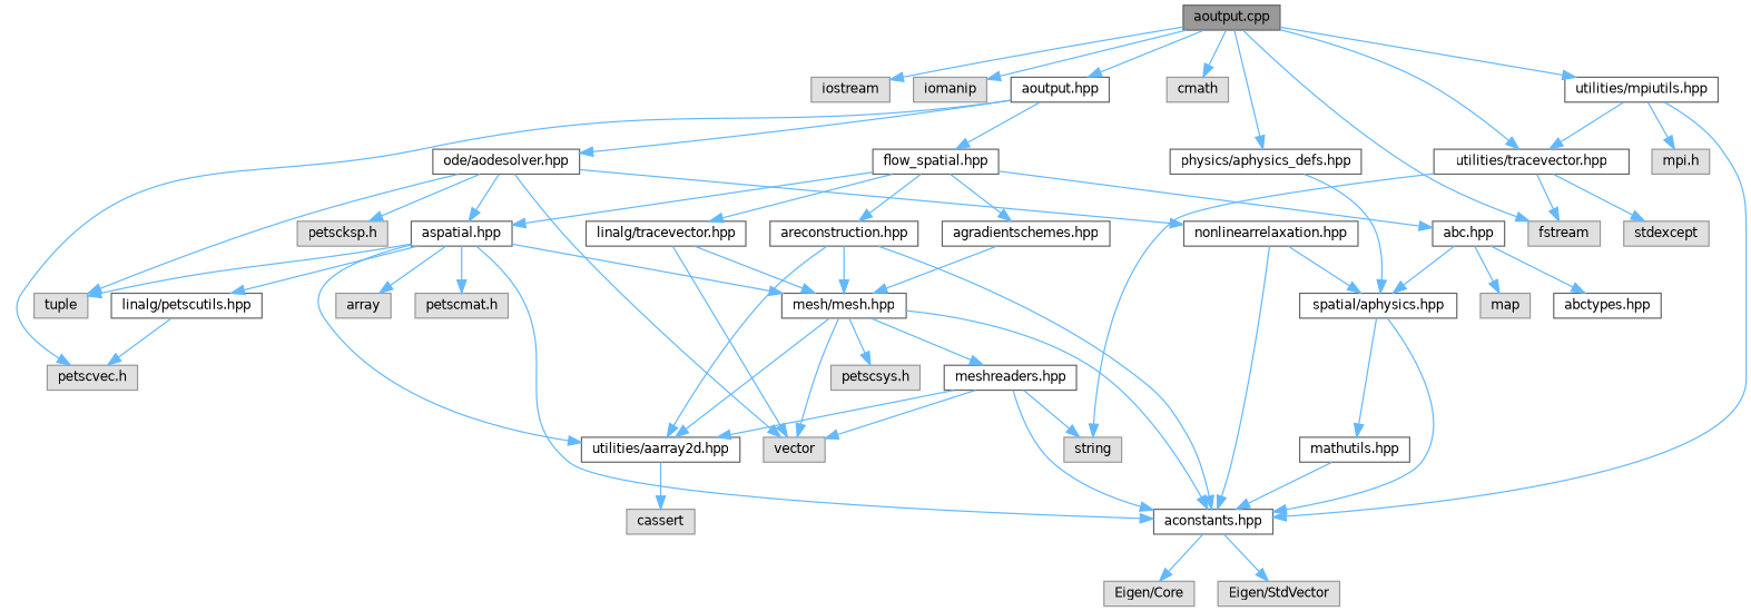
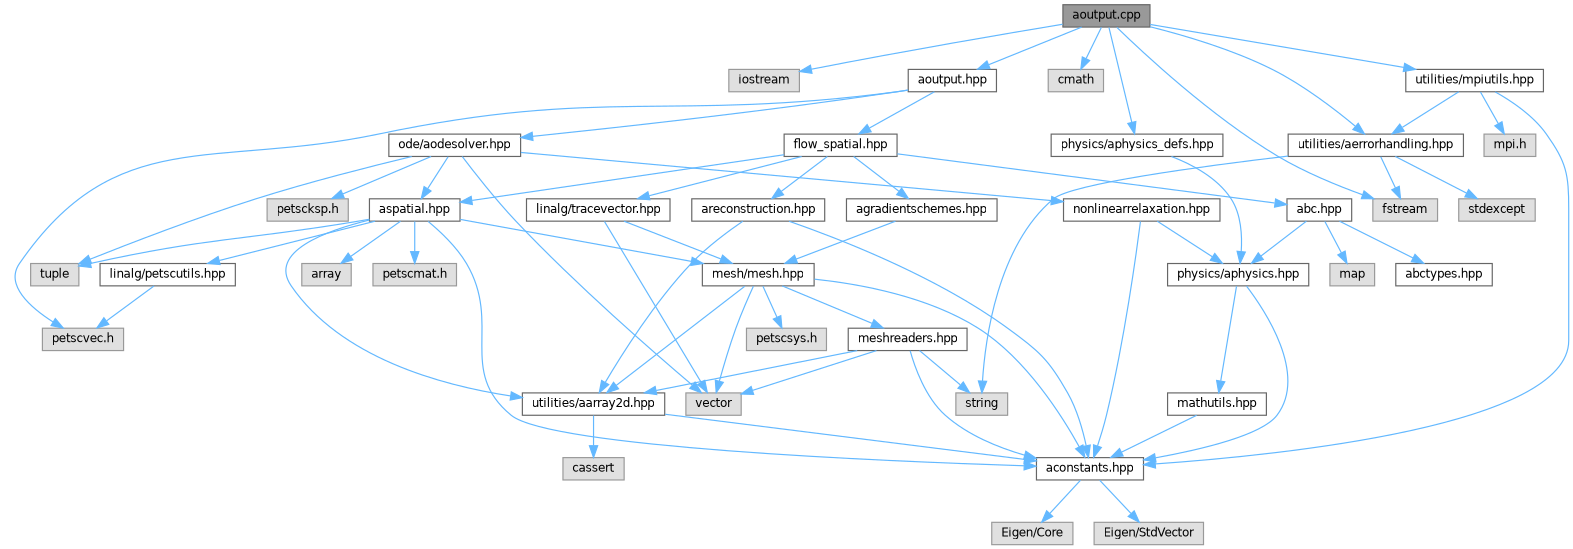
  digraph {
    node [color=grey40 fillcolor=white fontname=Helvetica fontsize=10 shape=box style=filled]
    edge [color=steelblue1 fontname=Helvetica fontsize=10 labelfontname=Helvetica labelfontsize=10 style=solid]
    n1 [color=gray40 fillcolor=grey60 fontcolor=black height=0.2 label="aoutput.cpp" width=0.4]
    n2 [color=grey60 fillcolor="#E0E0E0" height=0.2 label=iostream width=0.4]
-   n3 [color=grey60 fillcolor="#E0E0E0" height=0.2 label=iomanip width=0.4]
    n4 [color=grey60 fillcolor="#E0E0E0" height=0.2 label=fstream width=0.4]
    n5 [color=grey60 fillcolor="#E0E0E0" height=0.2 label=cmath width=0.4]
    n6 [height=0.2 label="aoutput.hpp" width=0.4]
-   n7 [height=0.2 label="utilities/tracevector.hpp" width=0.4]
+   n7 [height=0.2 label="utilities/aerrorhandling.hpp" width=0.4]
    n8 [height=0.2 label="utilities/mpiutils.hpp" width=0.4]
    n9 [height=0.2 label="physics/aphysics_defs.hpp" width=0.4]
    n10 [color=grey60 fillcolor="#E0E0E0" height=0.2 label="petscvec.h" width=0.4]
    n11 [height=0.2 label="flow_spatial.hpp" width=0.4]
    n12 [height=0.2 label="ode/aodesolver.hpp" width=0.4]
    n13 [color=grey60 fillcolor="#E0E0E0" height=0.2 label=string width=0.4]
    n14 [color=grey60 fillcolor="#E0E0E0" height=0.2 label=stdexcept width=0.4]
    n15 [height=0.2 label="aconstants.hpp" width=0.4]
    n16 [color=grey60 fillcolor="#E0E0E0" height=0.2 label="mpi.h" width=0.4]
-   n17 [height=0.2 label="spatial/aphysics.hpp" width=0.4]
+   n17 [height=0.2 label="physics/aphysics.hpp" width=0.4]
    n18 [height=0.2 label="aspatial.hpp" width=0.4]
    n19 [height=0.2 label="agradientschemes.hpp" width=0.4]
    n20 [height=0.2 label="areconstruction.hpp" width=0.4]
    n21 [height=0.2 label="abc.hpp" width=0.4]
    n22 [height=0.2 label="linalg/tracevector.hpp" width=0.4]
    n23 [color=grey60 fillcolor="#E0E0E0" height=0.2 label=tuple width=0.4]
    n24 [color=grey60 fillcolor="#E0E0E0" height=0.2 label=vector width=0.4]
    n25 [color=grey60 fillcolor="#E0E0E0" height=0.2 label="petscksp.h" width=0.4]
    n26 [height=0.2 label="nonlinearrelaxation.hpp" width=0.4]
    n27 [color=grey60 fillcolor="#E0E0E0" height=0.2 label=array width=0.4]
    n28 [color=grey60 fillcolor="#E0E0E0" height=0.2 label="petscmat.h" width=0.4]
    n29 [height=0.2 label="utilities/aarray2d.hpp" width=0.4]
    n30 [height=0.2 label="linalg/petscutils.hpp" width=0.4]
    n31 [height=0.2 label="mesh/mesh.hpp" width=0.4]
    n32 [color=grey60 fillcolor="#E0E0E0" height=0.2 label=map width=0.4]
    n33 [height=0.2 label="abctypes.hpp" width=0.4]
    n34 [color=grey60 fillcolor="#E0E0E0" height=0.2 label="Eigen/Core" width=0.4]
    n35 [color=grey60 fillcolor="#E0E0E0" height=0.2 label="Eigen/StdVector" width=0.4]
    n36 [color=grey60 fillcolor="#E0E0E0" height=0.2 label=cassert width=0.4]
    n37 [color=grey60 fillcolor="#E0E0E0" height=0.2 label="petscsys.h" width=0.4]
    n38 [height=0.2 label="meshreaders.hpp" width=0.4]
    n39 [height=0.2 label="mathutils.hpp" width=0.4]
    n1 -> n2
-   n1 -> n3
    n1 -> n4
    n1 -> n5
    n1 -> n6
    n1 -> n7
    n1 -> n8
    n1 -> n9
    n6 -> n10
    n6 -> n11
    n6 -> n12
    n7 -> n4
    n7 -> n13
    n7 -> n14
    n8 -> n7
    n8 -> n15
    n8 -> n16
    n9 -> n17
    n11 -> n18
    n11 -> n19
    n11 -> n20
    n11 -> n21
    n11 -> n22
    n12 -> n18
    n12 -> n23
    n12 -> n24
    n12 -> n25
    n12 -> n26
    n15 -> n34
    n15 -> n35
    n17 -> n15
    n17 -> n39
    n18 -> n15
    n18 -> n23
    n18 -> n27
    n18 -> n28
    n18 -> n29
    n18 -> n30
    n18 -> n31
    n19 -> n31
    n20 -> n15
    n20 -> n29
-   n20 -> n31
    n21 -> n17
    n21 -> n32
    n21 -> n33
    n22 -> n24
    n22 -> n31
    n26 -> n15
    n26 -> n17
+   n29 -> n15
    n29 -> n36
    n30 -> n10
    n31 -> n15
    n31 -> n24
    n31 -> n29
    n31 -> n37
    n31 -> n38
    n38 -> n13
    n38 -> n15
    n38 -> n24
    n38 -> n29
    n39 -> n15
  }
